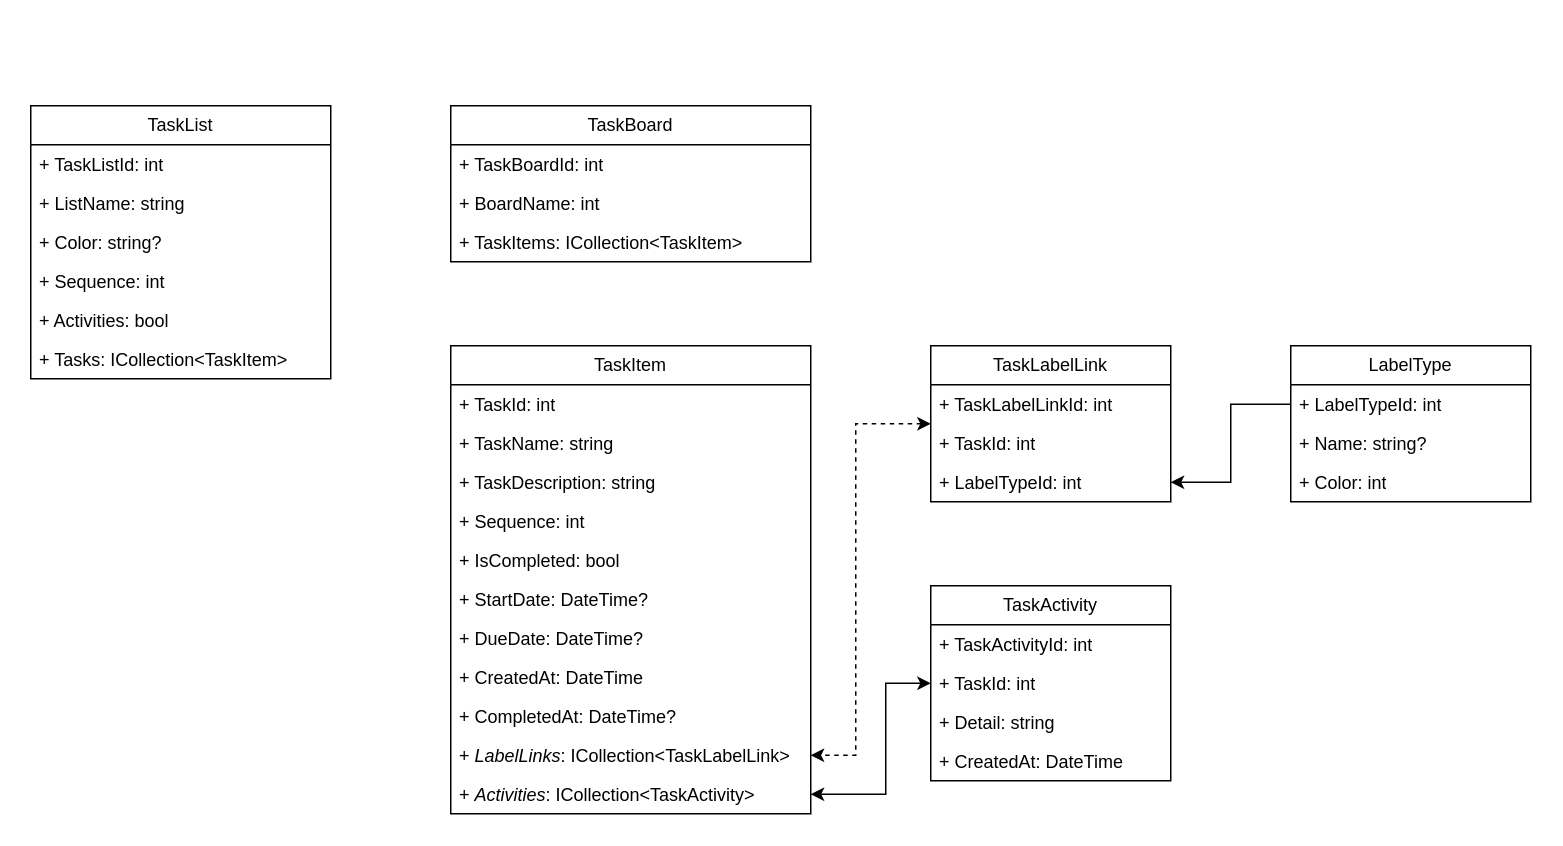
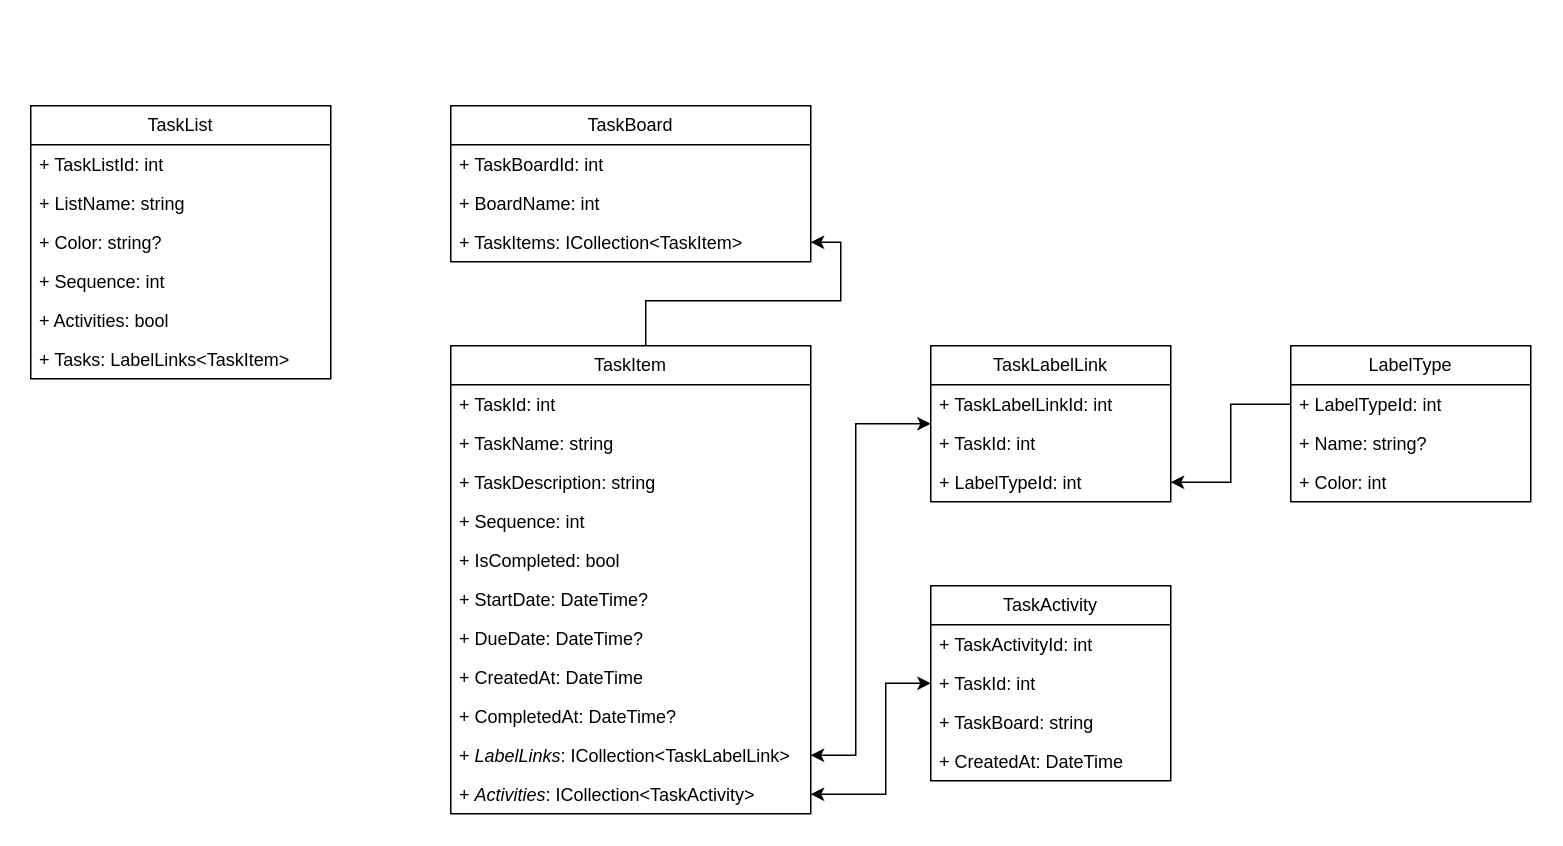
  <mxCell id="0" />
  <mxCell id="1" parent="0" />
  <mxCell id="2" value="TaskBoard" style="swimlane;fontStyle=0;childLayout=stackLayout;horizontal=1;startSize=26;fillColor=none;horizontalStack=0;resizeParent=1;resizeParentMax=0;resizeLast=0;collapsible=1;marginBottom=0;whiteSpace=wrap;html=1;" vertex="1" parent="1"><mxGeometry x="300" y="70" width="240" height="104" as="geometry" /></mxCell>
  <mxCell id="3" value="+ TaskBoardId: int" style="text;strokeColor=none;fillColor=none;align=left;verticalAlign=top;spacingLeft=4;spacingRight=4;overflow=hidden;rotatable=0;points=[[0,0.5],[1,0.5]];portConstraint=eastwest;whiteSpace=wrap;html=1;" vertex="1" parent="2"><mxGeometry y="26" width="240" height="26" as="geometry" /></mxCell>
  <mxCell id="4" value="+ BoardName: int" style="text;strokeColor=none;fillColor=none;align=left;verticalAlign=top;spacingLeft=4;spacingRight=4;overflow=hidden;rotatable=0;points=[[0,0.5],[1,0.5]];portConstraint=eastwest;whiteSpace=wrap;html=1;" vertex="1" parent="2"><mxGeometry y="52" width="240" height="26" as="geometry" /></mxCell>
  <mxCell id="5" value="+ TaskItems: ICollection&amp;lt;TaskItem&amp;gt;" style="text;strokeColor=none;fillColor=none;align=left;verticalAlign=top;spacingLeft=4;spacingRight=4;overflow=hidden;rotatable=0;points=[[0,0.5],[1,0.5]];portConstraint=eastwest;whiteSpace=wrap;html=1;" vertex="1" parent="2"><mxGeometry y="78" width="240" height="26" as="geometry" /></mxCell>
+ <mxCell id="6" style="edgeStyle=orthogonalEdgeStyle;rounded=0;orthogonalLoop=1;jettySize=auto;html=1;" edge="1" parent="1" source="7" target="5"><mxGeometry relative="1" as="geometry"><Array as="points"><mxPoint x="430" y="200" /><mxPoint x="560" y="200" /><mxPoint x="560" y="161" /></Array></mxGeometry></mxCell>
  <mxCell id="7" value="TaskItem" style="swimlane;fontStyle=0;childLayout=stackLayout;horizontal=1;startSize=26;fillColor=none;horizontalStack=0;resizeParent=1;resizeParentMax=0;resizeLast=0;collapsible=1;marginBottom=0;whiteSpace=wrap;html=1;" vertex="1" parent="1"><mxGeometry x="300" y="230" width="240" height="312" as="geometry"><mxRectangle x="360" y="680" width="90" height="30" as="alternateBounds" /></mxGeometry></mxCell>
  <mxCell id="8" value="+ TaskId: int" style="text;strokeColor=none;fillColor=none;align=left;verticalAlign=top;spacingLeft=4;spacingRight=4;overflow=hidden;rotatable=0;points=[[0,0.5],[1,0.5]];portConstraint=eastwest;whiteSpace=wrap;html=1;" vertex="1" parent="7"><mxGeometry y="26" width="240" height="26" as="geometry" /></mxCell>
  <mxCell id="9" value="+ TaskName: string" style="text;strokeColor=none;fillColor=none;align=left;verticalAlign=top;spacingLeft=4;spacingRight=4;overflow=hidden;rotatable=0;points=[[0,0.5],[1,0.5]];portConstraint=eastwest;whiteSpace=wrap;html=1;" vertex="1" parent="7"><mxGeometry y="52" width="240" height="26" as="geometry" /></mxCell>
  <mxCell id="10" value="+ TaskDescription: string" style="text;strokeColor=none;fillColor=none;align=left;verticalAlign=top;spacingLeft=4;spacingRight=4;overflow=hidden;rotatable=0;points=[[0,0.5],[1,0.5]];portConstraint=eastwest;whiteSpace=wrap;html=1;" vertex="1" parent="7"><mxGeometry y="78" width="240" height="26" as="geometry" /></mxCell>
  <mxCell id="11" value="+ Sequence: int" style="text;strokeColor=none;fillColor=none;align=left;verticalAlign=top;spacingLeft=4;spacingRight=4;overflow=hidden;rotatable=0;points=[[0,0.5],[1,0.5]];portConstraint=eastwest;whiteSpace=wrap;html=1;" vertex="1" parent="7"><mxGeometry y="104" width="240" height="26" as="geometry" /></mxCell>
  <mxCell id="12" value="+ IsCompleted: bool" style="text;strokeColor=none;fillColor=none;align=left;verticalAlign=top;spacingLeft=4;spacingRight=4;overflow=hidden;rotatable=0;points=[[0,0.5],[1,0.5]];portConstraint=eastwest;whiteSpace=wrap;html=1;" vertex="1" parent="7"><mxGeometry y="130" width="240" height="26" as="geometry" /></mxCell>
  <mxCell id="13" value="+ StartDate: DateTime?" style="text;strokeColor=none;fillColor=none;align=left;verticalAlign=top;spacingLeft=4;spacingRight=4;overflow=hidden;rotatable=0;points=[[0,0.5],[1,0.5]];portConstraint=eastwest;whiteSpace=wrap;html=1;" vertex="1" parent="7"><mxGeometry y="156" width="240" height="26" as="geometry" /></mxCell>
  <mxCell id="14" value="+ DueDate: DateTime?" style="text;strokeColor=none;fillColor=none;align=left;verticalAlign=top;spacingLeft=4;spacingRight=4;overflow=hidden;rotatable=0;points=[[0,0.5],[1,0.5]];portConstraint=eastwest;whiteSpace=wrap;html=1;" vertex="1" parent="7"><mxGeometry y="182" width="240" height="26" as="geometry" /></mxCell>
  <mxCell id="15" value="+ CreatedAt: DateTime" style="text;strokeColor=none;fillColor=none;align=left;verticalAlign=top;spacingLeft=4;spacingRight=4;overflow=hidden;rotatable=0;points=[[0,0.5],[1,0.5]];portConstraint=eastwest;whiteSpace=wrap;html=1;" vertex="1" parent="7"><mxGeometry y="208" width="240" height="26" as="geometry" /></mxCell>
  <mxCell id="16" value="+ CompletedAt: DateTime?" style="text;strokeColor=none;fillColor=none;align=left;verticalAlign=top;spacingLeft=4;spacingRight=4;overflow=hidden;rotatable=0;points=[[0,0.5],[1,0.5]];portConstraint=eastwest;whiteSpace=wrap;html=1;" vertex="1" parent="7"><mxGeometry y="234" width="240" height="26" as="geometry" /></mxCell>
  <mxCell id="17" value="+ &lt;i&gt;LabelLinks&lt;/i&gt;: ICollection&amp;lt;TaskLabelLink&amp;gt;" style="text;strokeColor=none;fillColor=none;align=left;verticalAlign=top;spacingLeft=4;spacingRight=4;overflow=hidden;rotatable=0;points=[[0,0.5],[1,0.5]];portConstraint=eastwest;whiteSpace=wrap;html=1;" vertex="1" parent="7"><mxGeometry y="260" width="240" height="26" as="geometry" /></mxCell>
  <mxCell id="18" value="+ &lt;i&gt;Activities&lt;/i&gt;: ICollection&amp;lt;TaskActivity&amp;gt;" style="text;strokeColor=none;fillColor=none;align=left;verticalAlign=top;spacingLeft=4;spacingRight=4;overflow=hidden;rotatable=0;points=[[0,0.5],[1,0.5]];portConstraint=eastwest;whiteSpace=wrap;html=1;" vertex="1" parent="7"><mxGeometry y="286" width="240" height="26" as="geometry" /></mxCell>
- <mxCell id="19" style="edgeStyle=orthogonalEdgeStyle;rounded=0;orthogonalLoop=1;jettySize=auto;html=1;startArrow=classic;startFill=1;dashed=1;" edge="1" parent="1" source="20" target="17"><mxGeometry relative="1" as="geometry"><Array as="points"><mxPoint x="570" y="282" /><mxPoint x="570" y="503" /></Array></mxGeometry></mxCell>
+ <mxCell id="19" style="edgeStyle=orthogonalEdgeStyle;rounded=0;orthogonalLoop=1;jettySize=auto;html=1;startArrow=classic;startFill=1;" edge="1" parent="1" source="20" target="17"><mxGeometry relative="1" as="geometry"><Array as="points"><mxPoint x="570" y="282" /><mxPoint x="570" y="503" /></Array></mxGeometry></mxCell>
  <mxCell id="20" value="TaskLabelLink" style="swimlane;fontStyle=0;childLayout=stackLayout;horizontal=1;startSize=26;fillColor=none;horizontalStack=0;resizeParent=1;resizeParentMax=0;resizeLast=0;collapsible=1;marginBottom=0;whiteSpace=wrap;html=1;" vertex="1" parent="1"><mxGeometry x="620" y="230" width="160" height="104" as="geometry" /></mxCell>
  <mxCell id="21" value="+ TaskLabelLinkId: int" style="text;strokeColor=none;fillColor=none;align=left;verticalAlign=top;spacingLeft=4;spacingRight=4;overflow=hidden;rotatable=0;points=[[0,0.5],[1,0.5]];portConstraint=eastwest;whiteSpace=wrap;html=1;" vertex="1" parent="20"><mxGeometry y="26" width="160" height="26" as="geometry" /></mxCell>
  <mxCell id="22" value="+ TaskId: int" style="text;strokeColor=none;fillColor=none;align=left;verticalAlign=top;spacingLeft=4;spacingRight=4;overflow=hidden;rotatable=0;points=[[0,0.5],[1,0.5]];portConstraint=eastwest;whiteSpace=wrap;html=1;" vertex="1" parent="20"><mxGeometry y="52" width="160" height="26" as="geometry" /></mxCell>
  <mxCell id="23" value="+ LabelTypeId: int" style="text;strokeColor=none;fillColor=none;align=left;verticalAlign=top;spacingLeft=4;spacingRight=4;overflow=hidden;rotatable=0;points=[[0,0.5],[1,0.5]];portConstraint=eastwest;whiteSpace=wrap;html=1;" vertex="1" parent="20"><mxGeometry y="78" width="160" height="26" as="geometry" /></mxCell>
  <mxCell id="24" value="LabelType" style="swimlane;fontStyle=0;childLayout=stackLayout;horizontal=1;startSize=26;fillColor=none;horizontalStack=0;resizeParent=1;resizeParentMax=0;resizeLast=0;collapsible=1;marginBottom=0;whiteSpace=wrap;html=1;" vertex="1" parent="1"><mxGeometry x="860" y="230" width="160" height="104" as="geometry" /></mxCell>
  <mxCell id="25" value="+ LabelTypeId: int" style="text;strokeColor=none;fillColor=none;align=left;verticalAlign=top;spacingLeft=4;spacingRight=4;overflow=hidden;rotatable=0;points=[[0,0.5],[1,0.5]];portConstraint=eastwest;whiteSpace=wrap;html=1;" vertex="1" parent="24"><mxGeometry y="26" width="160" height="26" as="geometry" /></mxCell>
  <mxCell id="26" value="+ Name: string?" style="text;strokeColor=none;fillColor=none;align=left;verticalAlign=top;spacingLeft=4;spacingRight=4;overflow=hidden;rotatable=0;points=[[0,0.5],[1,0.5]];portConstraint=eastwest;whiteSpace=wrap;html=1;" vertex="1" parent="24"><mxGeometry y="52" width="160" height="26" as="geometry" /></mxCell>
  <mxCell id="27" value="+ Color: int" style="text;strokeColor=none;fillColor=none;align=left;verticalAlign=top;spacingLeft=4;spacingRight=4;overflow=hidden;rotatable=0;points=[[0,0.5],[1,0.5]];portConstraint=eastwest;whiteSpace=wrap;html=1;" vertex="1" parent="24"><mxGeometry y="78" width="160" height="26" as="geometry" /></mxCell>
  <mxCell id="28" value="TaskList" style="swimlane;fontStyle=0;childLayout=stackLayout;horizontal=1;startSize=26;fillColor=none;horizontalStack=0;resizeParent=1;resizeParentMax=0;resizeLast=0;collapsible=1;marginBottom=0;whiteSpace=wrap;html=1;" vertex="1" parent="1"><mxGeometry x="20" y="70" width="200" height="182" as="geometry" /></mxCell>
  <mxCell id="29" value="+ TaskListId: int" style="text;strokeColor=none;fillColor=none;align=left;verticalAlign=top;spacingLeft=4;spacingRight=4;overflow=hidden;rotatable=0;points=[[0,0.5],[1,0.5]];portConstraint=eastwest;whiteSpace=wrap;html=1;" vertex="1" parent="28"><mxGeometry y="26" width="200" height="26" as="geometry" /></mxCell>
  <mxCell id="30" value="+ ListName: string" style="text;strokeColor=none;fillColor=none;align=left;verticalAlign=top;spacingLeft=4;spacingRight=4;overflow=hidden;rotatable=0;points=[[0,0.5],[1,0.5]];portConstraint=eastwest;whiteSpace=wrap;html=1;" vertex="1" parent="28"><mxGeometry y="52" width="200" height="26" as="geometry" /></mxCell>
  <mxCell id="31" value="+ Color: string?" style="text;strokeColor=none;fillColor=none;align=left;verticalAlign=top;spacingLeft=4;spacingRight=4;overflow=hidden;rotatable=0;points=[[0,0.5],[1,0.5]];portConstraint=eastwest;whiteSpace=wrap;html=1;" vertex="1" parent="28"><mxGeometry y="78" width="200" height="26" as="geometry" /></mxCell>
  <mxCell id="32" value="+ Sequence: int" style="text;strokeColor=none;fillColor=none;align=left;verticalAlign=top;spacingLeft=4;spacingRight=4;overflow=hidden;rotatable=0;points=[[0,0.5],[1,0.5]];portConstraint=eastwest;whiteSpace=wrap;html=1;" vertex="1" parent="28"><mxGeometry y="104" width="200" height="26" as="geometry" /></mxCell>
  <mxCell id="33" value="+ Activities: bool" style="text;strokeColor=none;fillColor=none;align=left;verticalAlign=top;spacingLeft=4;spacingRight=4;overflow=hidden;rotatable=0;points=[[0,0.5],[1,0.5]];portConstraint=eastwest;whiteSpace=wrap;html=1;" vertex="1" parent="28"><mxGeometry y="130" width="200" height="26" as="geometry" /></mxCell>
- <mxCell id="34" value="+ Tasks: ICollection&amp;lt;TaskItem&amp;gt;" style="text;strokeColor=none;fillColor=none;align=left;verticalAlign=top;spacingLeft=4;spacingRight=4;overflow=hidden;rotatable=0;points=[[0,0.5],[1,0.5]];portConstraint=eastwest;whiteSpace=wrap;html=1;" vertex="1" parent="28"><mxGeometry y="156" width="200" height="26" as="geometry" /></mxCell>
+ <mxCell id="34" value="+ Tasks: LabelLinks&amp;lt;TaskItem&amp;gt;" style="text;strokeColor=none;fillColor=none;align=left;verticalAlign=top;spacingLeft=4;spacingRight=4;overflow=hidden;rotatable=0;points=[[0,0.5],[1,0.5]];portConstraint=eastwest;whiteSpace=wrap;html=1;" vertex="1" parent="28"><mxGeometry y="156" width="200" height="26" as="geometry" /></mxCell>
  <mxCell id="35" value="&amp;nbsp;" style="text;whiteSpace=wrap;html=1;" vertex="1" parent="1"><mxGeometry x="510" y="20" width="40" height="40" as="geometry" /></mxCell>
  <mxCell id="36" style="edgeStyle=orthogonalEdgeStyle;rounded=0;orthogonalLoop=1;jettySize=auto;html=1;entryX=1;entryY=0.5;entryDx=0;entryDy=0;startArrow=classic;startFill=1;" edge="1" parent="1" source="37" target="18"><mxGeometry relative="1" as="geometry"><Array as="points"><mxPoint x="590" y="455" /><mxPoint x="590" y="529" /></Array></mxGeometry></mxCell>
  <mxCell id="37" value="TaskActivity" style="swimlane;fontStyle=0;childLayout=stackLayout;horizontal=1;startSize=26;fillColor=none;horizontalStack=0;resizeParent=1;resizeParentMax=0;resizeLast=0;collapsible=1;marginBottom=0;whiteSpace=wrap;html=1;" vertex="1" parent="1"><mxGeometry x="620" y="390" width="160" height="130" as="geometry" /></mxCell>
  <mxCell id="38" value="+ TaskActivityId: int" style="text;strokeColor=none;fillColor=none;align=left;verticalAlign=top;spacingLeft=4;spacingRight=4;overflow=hidden;rotatable=0;points=[[0,0.5],[1,0.5]];portConstraint=eastwest;whiteSpace=wrap;html=1;" vertex="1" parent="37"><mxGeometry y="26" width="160" height="26" as="geometry" /></mxCell>
  <mxCell id="39" value="+ TaskId: int" style="text;strokeColor=none;fillColor=none;align=left;verticalAlign=top;spacingLeft=4;spacingRight=4;overflow=hidden;rotatable=0;points=[[0,0.5],[1,0.5]];portConstraint=eastwest;whiteSpace=wrap;html=1;" vertex="1" parent="37"><mxGeometry y="52" width="160" height="26" as="geometry" /></mxCell>
- <mxCell id="40" value="+ Detail: string" style="text;strokeColor=none;fillColor=none;align=left;verticalAlign=top;spacingLeft=4;spacingRight=4;overflow=hidden;rotatable=0;points=[[0,0.5],[1,0.5]];portConstraint=eastwest;whiteSpace=wrap;html=1;" vertex="1" parent="37"><mxGeometry y="78" width="160" height="26" as="geometry" /></mxCell>
+ <mxCell id="40" value="+ TaskBoard: string" style="text;strokeColor=none;fillColor=none;align=left;verticalAlign=top;spacingLeft=4;spacingRight=4;overflow=hidden;rotatable=0;points=[[0,0.5],[1,0.5]];portConstraint=eastwest;whiteSpace=wrap;html=1;" vertex="1" parent="37"><mxGeometry y="78" width="160" height="26" as="geometry" /></mxCell>
  <mxCell id="41" value="+ CreatedAt: DateTime" style="text;strokeColor=none;fillColor=none;align=left;verticalAlign=top;spacingLeft=4;spacingRight=4;overflow=hidden;rotatable=0;points=[[0,0.5],[1,0.5]];portConstraint=eastwest;whiteSpace=wrap;html=1;" vertex="1" parent="37"><mxGeometry y="104" width="160" height="26" as="geometry" /></mxCell>
  <mxCell id="42" style="edgeStyle=orthogonalEdgeStyle;rounded=0;orthogonalLoop=1;jettySize=auto;html=1;" edge="1" parent="1" source="25" target="23"><mxGeometry relative="1" as="geometry" /></mxCell>
